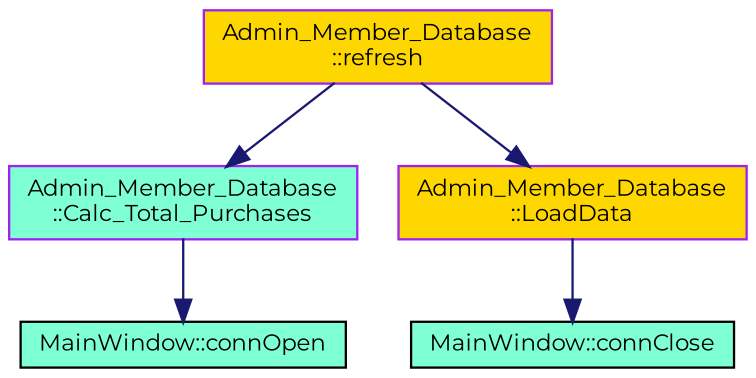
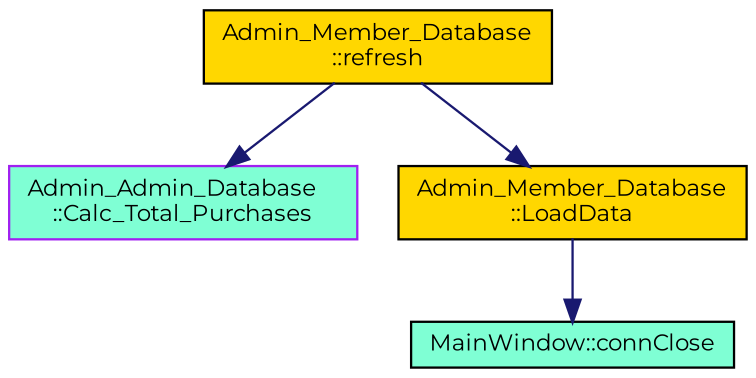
  digraph {
    fontname=Montserrat
    rankdir=TB
    node [color=black fillcolor=aquamarine fontname=Montserrat fontsize=10 shape=record style=filled]
    edge [color=midnightblue fontname=Montserrat fontsize=10 labelfontname=Helvetica labelfontsize=10 style=solid]
-   n1 [color=purple fillcolor=gold fontcolor=black height=0.2 label="Admin_Member_Database\l::refresh" width=0.4]
-   n2 [color=purple height=0.2 label="Admin_Member_Database\l::Calc_Total_Purchases" width=0.4]
-   n3 [color=purple fillcolor=gold height=0.2 label="Admin_Member_Database\l::LoadData" width=0.4]
-   n4 [height=0.2 label="MainWindow::connOpen" width=0.4]
+   n1 [fillcolor=gold fontcolor=black height=0.2 label="Admin_Member_Database\l::refresh" width=0.4]
+   n2 [color=purple height=0.2 label="Admin_Admin_Database\l::Calc_Total_Purchases" width=0.4]
+   n3 [fillcolor=gold height=0.2 label="Admin_Member_Database\l::LoadData" width=0.4]
    n5 [height=0.2 label="MainWindow::connClose" width=0.4]
    n1 -> n2
    n1 -> n3
-   n2 -> n4
    n3 -> n5
  }
